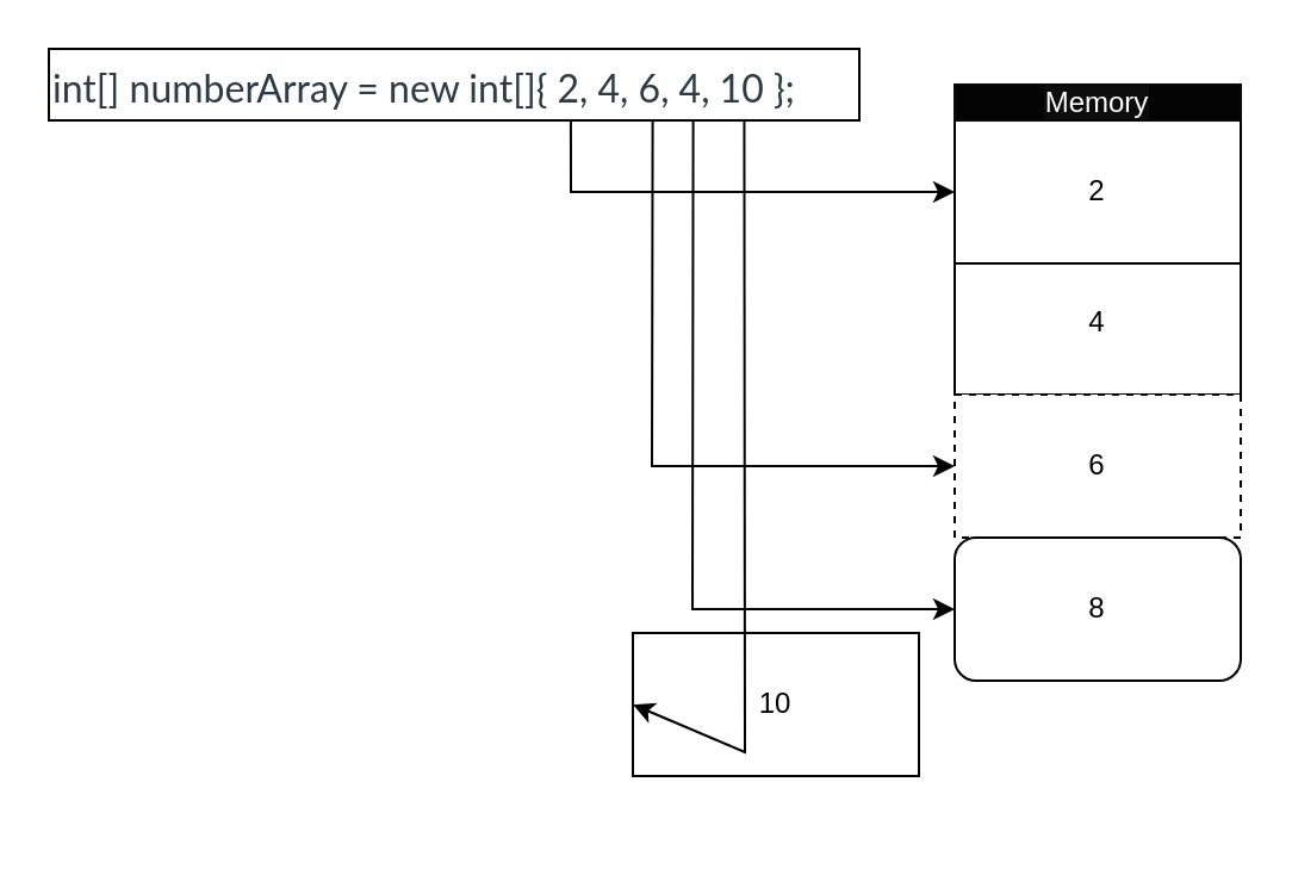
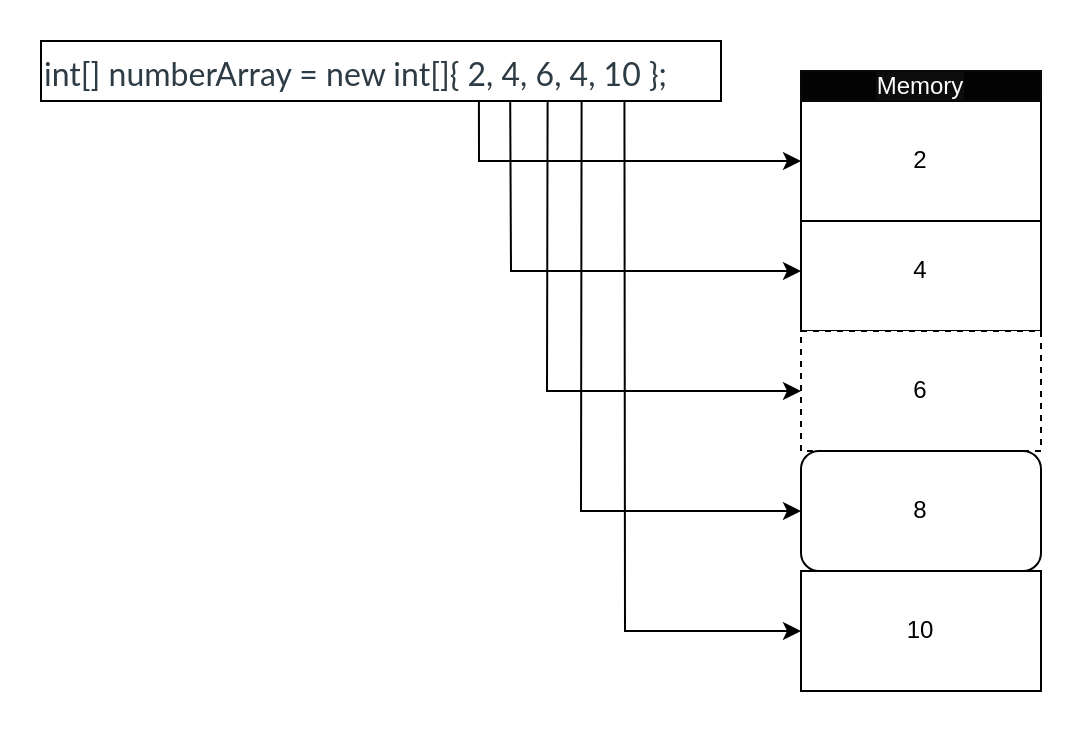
  <mxCell id="0" />
  <mxCell id="1" parent="0" />
  <mxCell id="2" value="&lt;span style=&quot;color: rgb(45 , 59 , 69) ; font-family: &amp;#34;lato extended&amp;#34; , &amp;#34;lato&amp;#34; , &amp;#34;helvetica neue&amp;#34; , &amp;#34;helvetica&amp;#34; , &amp;#34;arial&amp;#34; , sans-serif ; font-size: 16px ; font-style: normal ; font-weight: 400 ; letter-spacing: normal ; text-indent: 0px ; text-transform: none ; word-spacing: 0px ; display: inline ; float: none&quot;&gt;int[] numberArray = new int[]{ 2, 4, 6, 4, 10 };&lt;/span&gt;" style="text;whiteSpace=wrap;html=1;strokeColor=default;" vertex="1" parent="1"><mxGeometry x="20" y="20" width="340" height="30" as="geometry" /></mxCell>
  <mxCell id="3" value="4" style="rounded=0;whiteSpace=wrap;html=1;" vertex="1" parent="1"><mxGeometry x="400" y="105" width="120" height="60" as="geometry" /></mxCell>
  <mxCell id="4" value="6" style="rounded=0;whiteSpace=wrap;html=1;dashed=1;" vertex="1" parent="1"><mxGeometry x="400" y="165" width="120" height="60" as="geometry" /></mxCell>
  <mxCell id="5" value="8" style="whiteSpace=wrap;html=1;rounded=1;" vertex="1" parent="1"><mxGeometry x="400" y="225" width="120" height="60" as="geometry" /></mxCell>
- <mxCell id="6" value="10" style="rounded=0;whiteSpace=wrap;html=1;" vertex="1" parent="1"><mxGeometry x="265" y="265" width="120" height="60" as="geometry" /></mxCell>
+ <mxCell id="6" value="10" style="rounded=0;whiteSpace=wrap;html=1;" vertex="1" parent="1"><mxGeometry x="400" y="285" width="120" height="60" as="geometry" /></mxCell>
  <mxCell id="7" value="2" style="rounded=0;whiteSpace=wrap;html=1;" vertex="1" parent="1"><mxGeometry x="400" y="50" width="120" height="60" as="geometry" /></mxCell>
  <mxCell id="8" value="" style="endArrow=classic;html=1;rounded=0;exitX=0.858;exitY=0.986;exitDx=0;exitDy=0;exitPerimeter=0;entryX=0;entryY=0.5;entryDx=0;entryDy=0;" edge="1" parent="1" source="2" target="6"><mxGeometry width="50" height="50" relative="1" as="geometry"><mxPoint x="240" y="315" as="sourcePoint" /><mxPoint x="290" y="265" as="targetPoint" /><Array as="points"><mxPoint x="312" y="315" /></Array></mxGeometry></mxCell>
  <mxCell id="9" value="" style="endArrow=classic;html=1;rounded=0;exitX=0.795;exitY=0.988;exitDx=0;exitDy=0;exitPerimeter=0;entryX=0;entryY=0.5;entryDx=0;entryDy=0;" edge="1" parent="1" source="2" target="5"><mxGeometry width="50" height="50" relative="1" as="geometry"><mxPoint x="240" y="315" as="sourcePoint" /><mxPoint x="290" y="265" as="targetPoint" /><Array as="points"><mxPoint x="290" y="255" /></Array></mxGeometry></mxCell>
  <mxCell id="10" value="" style="endArrow=classic;html=1;rounded=0;exitX=0.745;exitY=1.016;exitDx=0;exitDy=0;entryX=0;entryY=0.5;entryDx=0;entryDy=0;exitPerimeter=0;" edge="1" parent="1" source="2" target="4"><mxGeometry width="50" height="50" relative="1" as="geometry"><mxPoint x="240" y="315" as="sourcePoint" /><mxPoint x="290" y="265" as="targetPoint" /><Array as="points"><mxPoint x="273" y="195" /></Array></mxGeometry></mxCell>
+ <mxCell id="11" value="" style="endArrow=classic;html=1;rounded=0;exitX=0.69;exitY=0.992;exitDx=0;exitDy=0;exitPerimeter=0;entryX=0;entryY=0.5;entryDx=0;entryDy=0;" edge="1" parent="1" source="2" target="3"><mxGeometry width="50" height="50" relative="1" as="geometry"><mxPoint x="240" y="315" as="sourcePoint" /><mxPoint x="290" y="265" as="targetPoint" /><Array as="points"><mxPoint x="255" y="135" /></Array></mxGeometry></mxCell>
  <mxCell id="12" value="" style="endArrow=classic;html=1;rounded=0;entryX=0;entryY=0.5;entryDx=0;entryDy=0;exitX=0.644;exitY=1.016;exitDx=0;exitDy=0;exitPerimeter=0;" edge="1" parent="1" source="2" target="7"><mxGeometry width="50" height="50" relative="1" as="geometry"><mxPoint x="239" y="55" as="sourcePoint" /><mxPoint x="290" y="265" as="targetPoint" /><Array as="points"><mxPoint x="239" y="80" /></Array></mxGeometry></mxCell>
  <mxCell id="13" value="&lt;span style=&quot;background-color: rgb(13 , 13 , 13)&quot;&gt;&lt;font color=&quot;#ffffff&quot;&gt;Memory&lt;/font&gt;&lt;/span&gt;" style="rounded=0;whiteSpace=wrap;html=1;fillColor=#030303;strokeColor=#080808;" vertex="1" parent="1"><mxGeometry x="400" y="35" width="120" height="15" as="geometry" /></mxCell>
